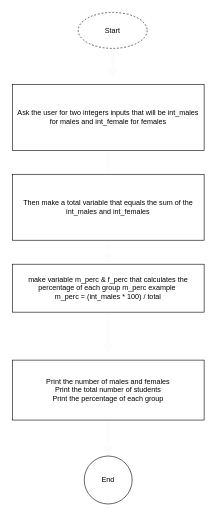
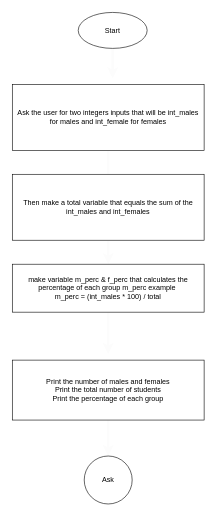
  <mxCell id="0" />
  <mxCell id="1" parent="0" />
  <mxCell id="2" style="edgeStyle=none;html=1;exitX=0.5;exitY=1;exitDx=0;exitDy=0;fillColor=#f5f5f5;strokeColor=#FCFCFC;strokeWidth=4;" parent="1" source="3" edge="1"><mxGeometry relative="1" as="geometry"><mxPoint x="187.5" y="130" as="targetPoint" /></mxGeometry></mxCell>
- <mxCell id="3" value="Start" style="ellipse;whiteSpace=wrap;html=1;dashed=1;" parent="1" vertex="1"><mxGeometry x="130" y="20" width="115" height="60" as="geometry" /></mxCell>
+ <mxCell id="3" value="Start" style="ellipse;whiteSpace=wrap;html=1;" parent="1" vertex="1"><mxGeometry x="130" y="20" width="115" height="60" as="geometry" /></mxCell>
  <mxCell id="4" style="edgeStyle=none;html=1;exitX=0.5;exitY=1;exitDx=0;exitDy=0;fillColor=#f5f5f5;strokeColor=#FCFCFC;strokeWidth=4;" parent="1" source="5" edge="1"><mxGeometry relative="1" as="geometry"><mxPoint x="180" y="310" as="targetPoint" /></mxGeometry></mxCell>
  <mxCell id="5" value="Ask the user for two integers inputs that will be int_males for males and int_female for females" style="whiteSpace=wrap;html=1;" parent="1" vertex="1"><mxGeometry x="20" y="140" width="320" height="110" as="geometry" /></mxCell>
  <mxCell id="6" style="edgeStyle=none;html=1;exitX=0.5;exitY=1;exitDx=0;exitDy=0;fillColor=#f5f5f5;strokeColor=#FCFCFC;strokeWidth=4;" parent="1" source="7" edge="1"><mxGeometry relative="1" as="geometry"><mxPoint x="179.966" y="440" as="targetPoint" /></mxGeometry></mxCell>
  <mxCell id="7" value="Then make a total variable that equals the sum of the int_males and int_females" style="whiteSpace=wrap;html=1;" parent="1" vertex="1"><mxGeometry x="20" y="290" width="320" height="110" as="geometry" /></mxCell>
  <mxCell id="8" style="edgeStyle=none;html=1;exitX=0.5;exitY=1;exitDx=0;exitDy=0;fillColor=#f5f5f5;strokeColor=#FCFCFC;strokeWidth=4;" edge="1" parent="1" source="9"><mxGeometry relative="1" as="geometry"><mxPoint x="180" y="590" as="targetPoint" /></mxGeometry></mxCell>
  <mxCell id="9" value="make variable m_perc &amp;amp; f_perc that calculates the percentage of each group m_perc example&amp;nbsp;&lt;br&gt;m_perc = (int_males * 100) / total" style="whiteSpace=wrap;html=1;" parent="1" vertex="1"><mxGeometry x="20" y="440" width="320" height="80" as="geometry" /></mxCell>
  <mxCell id="10" style="edgeStyle=none;html=1;exitX=0.5;exitY=1;exitDx=0;exitDy=0;fillColor=#f5f5f5;strokeColor=#FCFCFC;strokeWidth=4;" edge="1" parent="1" source="11"><mxGeometry relative="1" as="geometry"><mxPoint x="180" y="760" as="targetPoint" /></mxGeometry></mxCell>
  <mxCell id="11" value="Print the number of males and females&lt;br&gt;Print the total number of students&lt;br&gt;Print the percentage of each group" style="whiteSpace=wrap;html=1;" vertex="1" parent="1"><mxGeometry x="20" y="600" width="320" height="100" as="geometry" /></mxCell>
- <mxCell id="12" value="End" style="ellipse;whiteSpace=wrap;html=1;" vertex="1" parent="1"><mxGeometry x="140" y="760" width="80" height="80" as="geometry" /></mxCell>
+ <mxCell id="12" value="Ask" style="ellipse;whiteSpace=wrap;html=1;" vertex="1" parent="1"><mxGeometry x="140" y="760" width="80" height="80" as="geometry" /></mxCell>
